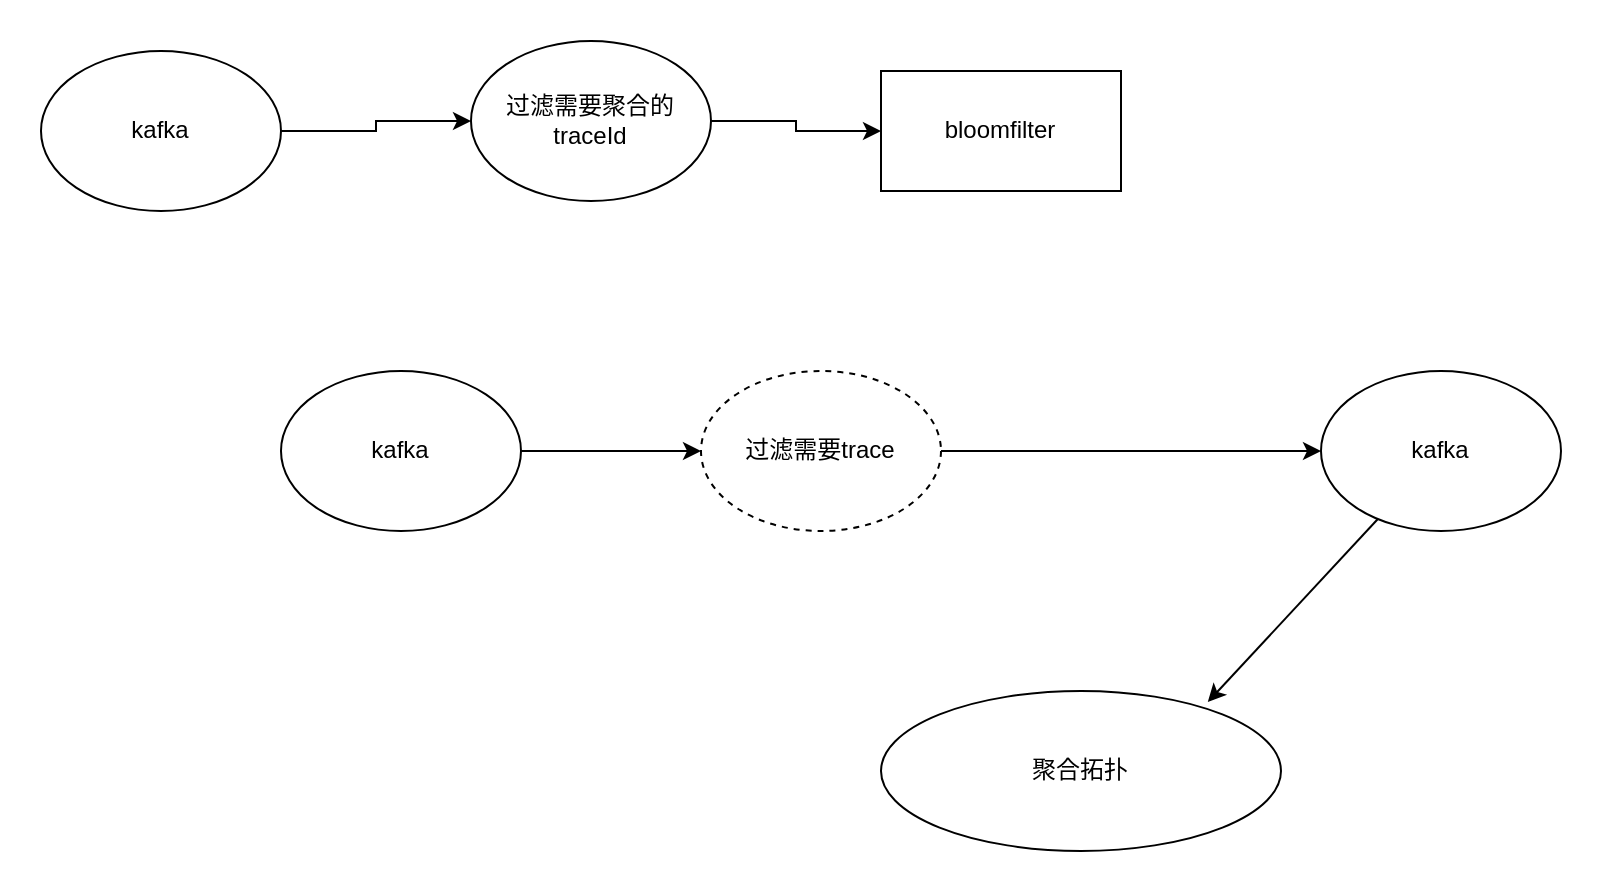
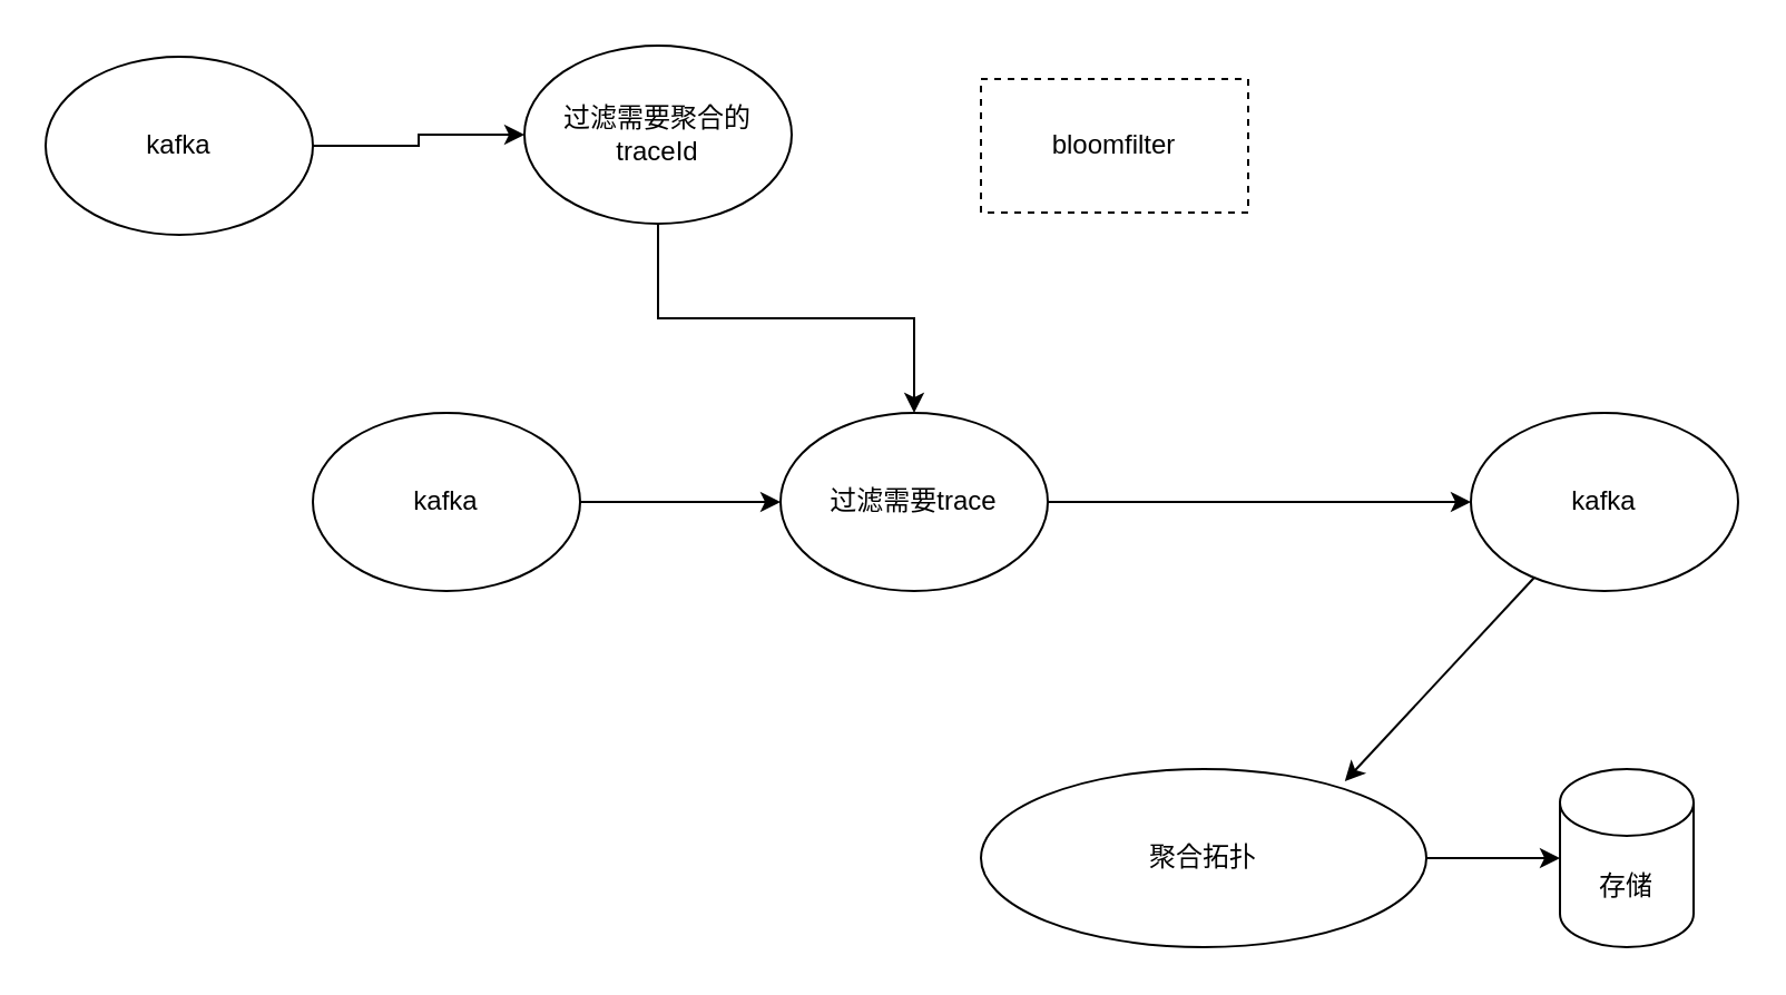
  <mxCell id="0" />
  <mxCell id="1" parent="0" />
- <mxCell id="2" value="" style="edgeStyle=orthogonalEdgeStyle;rounded=0;orthogonalLoop=1;jettySize=auto;html=1;" edge="1" parent="1" source="3" target="4"><mxGeometry relative="1" as="geometry" /></mxCell>
+ <mxCell id="2" value="" style="edgeStyle=orthogonalEdgeStyle;rounded=0;orthogonalLoop=1;jettySize=auto;html=1;" edge="1" parent="1" source="3" target="8"><mxGeometry relative="1" as="geometry" /></mxCell>
  <mxCell id="3" value="过滤需要聚合的traceId" style="ellipse;whiteSpace=wrap;html=1;" vertex="1" parent="1"><mxGeometry x="235" y="20" width="120" height="80" as="geometry" /></mxCell>
- <mxCell id="4" value="bloomfilter" style="whiteSpace=wrap;html=1;" vertex="1" parent="1"><mxGeometry x="440" y="35" width="120" height="60" as="geometry" /></mxCell>
+ <mxCell id="4" value="bloomfilter" style="whiteSpace=wrap;html=1;dashed=1;" vertex="1" parent="1"><mxGeometry x="440" y="35" width="120" height="60" as="geometry" /></mxCell>
  <mxCell id="5" value="" style="edgeStyle=orthogonalEdgeStyle;rounded=0;orthogonalLoop=1;jettySize=auto;html=1;" edge="1" parent="1" source="6" target="3"><mxGeometry relative="1" as="geometry" /></mxCell>
  <mxCell id="6" value="kafka" style="ellipse;whiteSpace=wrap;html=1;" vertex="1" parent="1"><mxGeometry x="20" y="25" width="120" height="80" as="geometry" /></mxCell>
  <mxCell id="7" value="" style="edgeStyle=orthogonalEdgeStyle;rounded=0;orthogonalLoop=1;jettySize=auto;html=1;" edge="1" parent="1" source="8" target="11"><mxGeometry relative="1" as="geometry" /></mxCell>
- <mxCell id="8" value="过滤需要trace" style="ellipse;whiteSpace=wrap;html=1;dashed=1;" vertex="1" parent="1"><mxGeometry x="350" y="185" width="120" height="80" as="geometry" /></mxCell>
+ <mxCell id="8" value="过滤需要trace" style="ellipse;whiteSpace=wrap;html=1;" vertex="1" parent="1"><mxGeometry x="350" y="185" width="120" height="80" as="geometry" /></mxCell>
  <mxCell id="9" value="" style="edgeStyle=orthogonalEdgeStyle;rounded=0;orthogonalLoop=1;jettySize=auto;html=1;" edge="1" parent="1" source="10" target="8"><mxGeometry relative="1" as="geometry" /></mxCell>
  <mxCell id="10" value="kafka" style="ellipse;whiteSpace=wrap;html=1;" vertex="1" parent="1"><mxGeometry x="140" y="185" width="120" height="80" as="geometry" /></mxCell>
  <mxCell id="11" value="kafka" style="ellipse;whiteSpace=wrap;html=1;" vertex="1" parent="1"><mxGeometry x="660" y="185" width="120" height="80" as="geometry" /></mxCell>
+ <mxCell id="12" value="" style="edgeStyle=orthogonalEdgeStyle;rounded=0;orthogonalLoop=1;jettySize=auto;html=1;entryX=0;entryY=0.5;entryDx=0;entryDy=0;entryPerimeter=0;" edge="1" parent="1" source="13" target="14"><mxGeometry relative="1" as="geometry"><mxPoint x="640" y="385" as="targetPoint" /></mxGeometry></mxCell>
  <mxCell id="13" value="聚合拓扑" style="ellipse;whiteSpace=wrap;html=1;" vertex="1" parent="1"><mxGeometry x="440" y="345" width="200" height="80" as="geometry" /></mxCell>
+ <mxCell id="14" value="存储" style="shape=cylinder3;whiteSpace=wrap;html=1;boundedLbl=1;backgroundOutline=1;size=15;" vertex="1" parent="1"><mxGeometry x="700" y="345" width="60" height="80" as="geometry" /></mxCell>
  <mxCell id="15" style="edgeStyle=none;rounded=0;orthogonalLoop=1;jettySize=auto;html=1;entryX=0.817;entryY=0.069;entryDx=0;entryDy=0;entryPerimeter=0;" edge="1" parent="1" source="11" target="13"><mxGeometry relative="1" as="geometry" /></mxCell>
